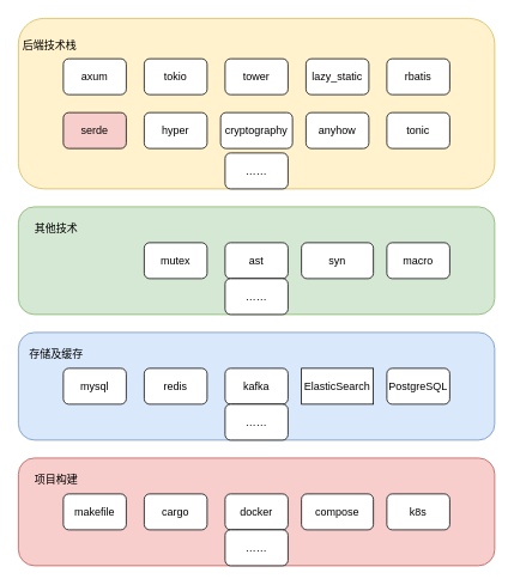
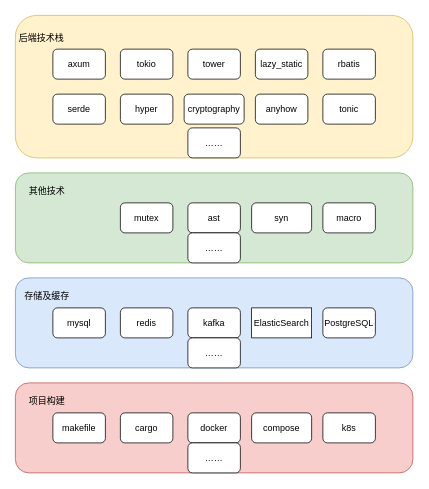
  <mxCell id="0" />
  <mxCell id="1" parent="0" />
  <mxCell id="2" value="" style="rounded=1;whiteSpace=wrap;html=1;fillColor=#fff2cc;strokeColor=#d6b656;" vertex="1" parent="1"><mxGeometry x="20" y="20" width="530" height="190" as="geometry" /></mxCell>
  <mxCell id="3" value="axum" style="rounded=1;whiteSpace=wrap;html=1;" vertex="1" parent="1"><mxGeometry x="70" y="65" width="70" height="40" as="geometry" /></mxCell>
- <mxCell id="4" value="serde" style="rounded=1;whiteSpace=wrap;html=1;fillColor=#f8cecc;" vertex="1" parent="1"><mxGeometry x="70" y="125" width="70" height="40" as="geometry" /></mxCell>
+ <mxCell id="4" value="serde" style="rounded=1;whiteSpace=wrap;html=1;" vertex="1" parent="1"><mxGeometry x="70" y="125" width="70" height="40" as="geometry" /></mxCell>
  <mxCell id="5" value="tokio" style="rounded=1;whiteSpace=wrap;html=1;" vertex="1" parent="1"><mxGeometry x="160" y="65" width="70" height="40" as="geometry" /></mxCell>
  <mxCell id="6" value="hyper" style="rounded=1;whiteSpace=wrap;html=1;" vertex="1" parent="1"><mxGeometry x="160" y="125" width="70" height="40" as="geometry" /></mxCell>
  <mxCell id="7" value="tower" style="rounded=1;whiteSpace=wrap;html=1;" vertex="1" parent="1"><mxGeometry x="250" y="65" width="70" height="40" as="geometry" /></mxCell>
  <mxCell id="8" value="cryptography" style="rounded=1;whiteSpace=wrap;html=1;" vertex="1" parent="1"><mxGeometry x="245" y="125" width="80" height="40" as="geometry" /></mxCell>
  <mxCell id="9" value="lazy_static" style="rounded=1;whiteSpace=wrap;html=1;" vertex="1" parent="1"><mxGeometry x="340" y="65" width="70" height="40" as="geometry" /></mxCell>
  <mxCell id="10" value="anyhow" style="rounded=1;whiteSpace=wrap;html=1;" vertex="1" parent="1"><mxGeometry x="340" y="125" width="70" height="40" as="geometry" /></mxCell>
  <mxCell id="11" value="rbatis" style="rounded=1;whiteSpace=wrap;html=1;" vertex="1" parent="1"><mxGeometry x="430" y="65" width="70" height="40" as="geometry" /></mxCell>
  <mxCell id="12" value="tonic" style="rounded=1;whiteSpace=wrap;html=1;" vertex="1" parent="1"><mxGeometry x="430" y="125" width="70" height="40" as="geometry" /></mxCell>
  <mxCell id="13" value="……" style="rounded=1;whiteSpace=wrap;html=1;" vertex="1" parent="1"><mxGeometry x="250" y="170" width="70" height="40" as="geometry" /></mxCell>
  <mxCell id="14" value="后端技术栈" style="text;html=1;strokeColor=none;fillColor=none;align=center;verticalAlign=middle;whiteSpace=wrap;rounded=0;" vertex="1" parent="1"><mxGeometry x="20" y="35" width="70" height="30" as="geometry" /></mxCell>
  <mxCell id="15" value="" style="rounded=1;whiteSpace=wrap;html=1;fillColor=#dae8fc;strokeColor=#6c8ebf;" vertex="1" parent="1"><mxGeometry x="20" y="370" width="530" height="120" as="geometry" /></mxCell>
  <mxCell id="16" value="mysql" style="rounded=1;whiteSpace=wrap;html=1;" vertex="1" parent="1"><mxGeometry x="70" y="410" width="70" height="40" as="geometry" /></mxCell>
  <mxCell id="17" value="redis" style="rounded=1;whiteSpace=wrap;html=1;" vertex="1" parent="1"><mxGeometry x="160" y="410" width="70" height="40" as="geometry" /></mxCell>
  <mxCell id="18" value="kafka" style="rounded=1;whiteSpace=wrap;html=1;" vertex="1" parent="1"><mxGeometry x="250" y="410" width="70" height="40" as="geometry" /></mxCell>
  <mxCell id="19" value="ElasticSearch" style="whiteSpace=wrap;html=1;rounded=0;" vertex="1" parent="1"><mxGeometry x="335" y="410" width="80" height="40" as="geometry" /></mxCell>
  <mxCell id="20" value="PostgreSQL" style="rounded=1;whiteSpace=wrap;html=1;" vertex="1" parent="1"><mxGeometry x="430" y="410" width="70" height="40" as="geometry" /></mxCell>
  <mxCell id="21" value="……" style="rounded=1;whiteSpace=wrap;html=1;" vertex="1" parent="1"><mxGeometry x="250" y="450" width="70" height="40" as="geometry" /></mxCell>
  <mxCell id="22" value="存储及缓存" style="text;html=1;strokeColor=none;fillColor=none;align=center;verticalAlign=middle;whiteSpace=wrap;rounded=0;" vertex="1" parent="1"><mxGeometry x="25" y="380" width="75" height="30" as="geometry" /></mxCell>
  <mxCell id="23" value="" style="rounded=1;whiteSpace=wrap;html=1;fillColor=#d5e8d4;strokeColor=#82b366;" vertex="1" parent="1"><mxGeometry x="20" y="230" width="530" height="120" as="geometry" /></mxCell>
  <mxCell id="24" value="mutex" style="rounded=1;whiteSpace=wrap;html=1;" vertex="1" parent="1"><mxGeometry x="160" y="270" width="70" height="40" as="geometry" /></mxCell>
  <mxCell id="25" value="ast" style="rounded=1;whiteSpace=wrap;html=1;" vertex="1" parent="1"><mxGeometry x="250" y="270" width="70" height="40" as="geometry" /></mxCell>
  <mxCell id="26" value="syn" style="rounded=1;whiteSpace=wrap;html=1;" vertex="1" parent="1"><mxGeometry x="335" y="270" width="80" height="40" as="geometry" /></mxCell>
  <mxCell id="27" value="macro" style="rounded=1;whiteSpace=wrap;html=1;" vertex="1" parent="1"><mxGeometry x="430" y="270" width="70" height="40" as="geometry" /></mxCell>
  <mxCell id="28" value="……" style="rounded=1;whiteSpace=wrap;html=1;" vertex="1" parent="1"><mxGeometry x="250" y="310" width="70" height="40" as="geometry" /></mxCell>
  <mxCell id="29" value="其他技术" style="text;html=1;strokeColor=none;fillColor=none;align=center;verticalAlign=middle;whiteSpace=wrap;rounded=0;" vertex="1" parent="1"><mxGeometry x="25" y="240" width="75" height="30" as="geometry" /></mxCell>
  <mxCell id="30" value="" style="rounded=1;whiteSpace=wrap;html=1;fillColor=#f8cecc;strokeColor=#b85450;" vertex="1" parent="1"><mxGeometry x="20" y="510" width="530" height="120" as="geometry" /></mxCell>
  <mxCell id="31" value="makefile" style="rounded=1;whiteSpace=wrap;html=1;" vertex="1" parent="1"><mxGeometry x="70" y="550" width="70" height="40" as="geometry" /></mxCell>
  <mxCell id="32" value="cargo" style="rounded=1;whiteSpace=wrap;html=1;" vertex="1" parent="1"><mxGeometry x="160" y="550" width="70" height="40" as="geometry" /></mxCell>
  <mxCell id="33" value="docker" style="rounded=1;whiteSpace=wrap;html=1;" vertex="1" parent="1"><mxGeometry x="250" y="550" width="70" height="40" as="geometry" /></mxCell>
  <mxCell id="34" value="compose" style="rounded=1;whiteSpace=wrap;html=1;" vertex="1" parent="1"><mxGeometry x="335" y="550" width="80" height="40" as="geometry" /></mxCell>
  <mxCell id="35" value="k8s" style="rounded=1;whiteSpace=wrap;html=1;" vertex="1" parent="1"><mxGeometry x="430" y="550" width="70" height="40" as="geometry" /></mxCell>
  <mxCell id="36" value="……" style="rounded=1;whiteSpace=wrap;html=1;" vertex="1" parent="1"><mxGeometry x="250" y="590" width="70" height="40" as="geometry" /></mxCell>
  <mxCell id="37" value="项目构建" style="text;html=1;strokeColor=none;fillColor=none;align=center;verticalAlign=middle;whiteSpace=wrap;rounded=0;" vertex="1" parent="1"><mxGeometry x="25" y="520" width="75" height="30" as="geometry" /></mxCell>
